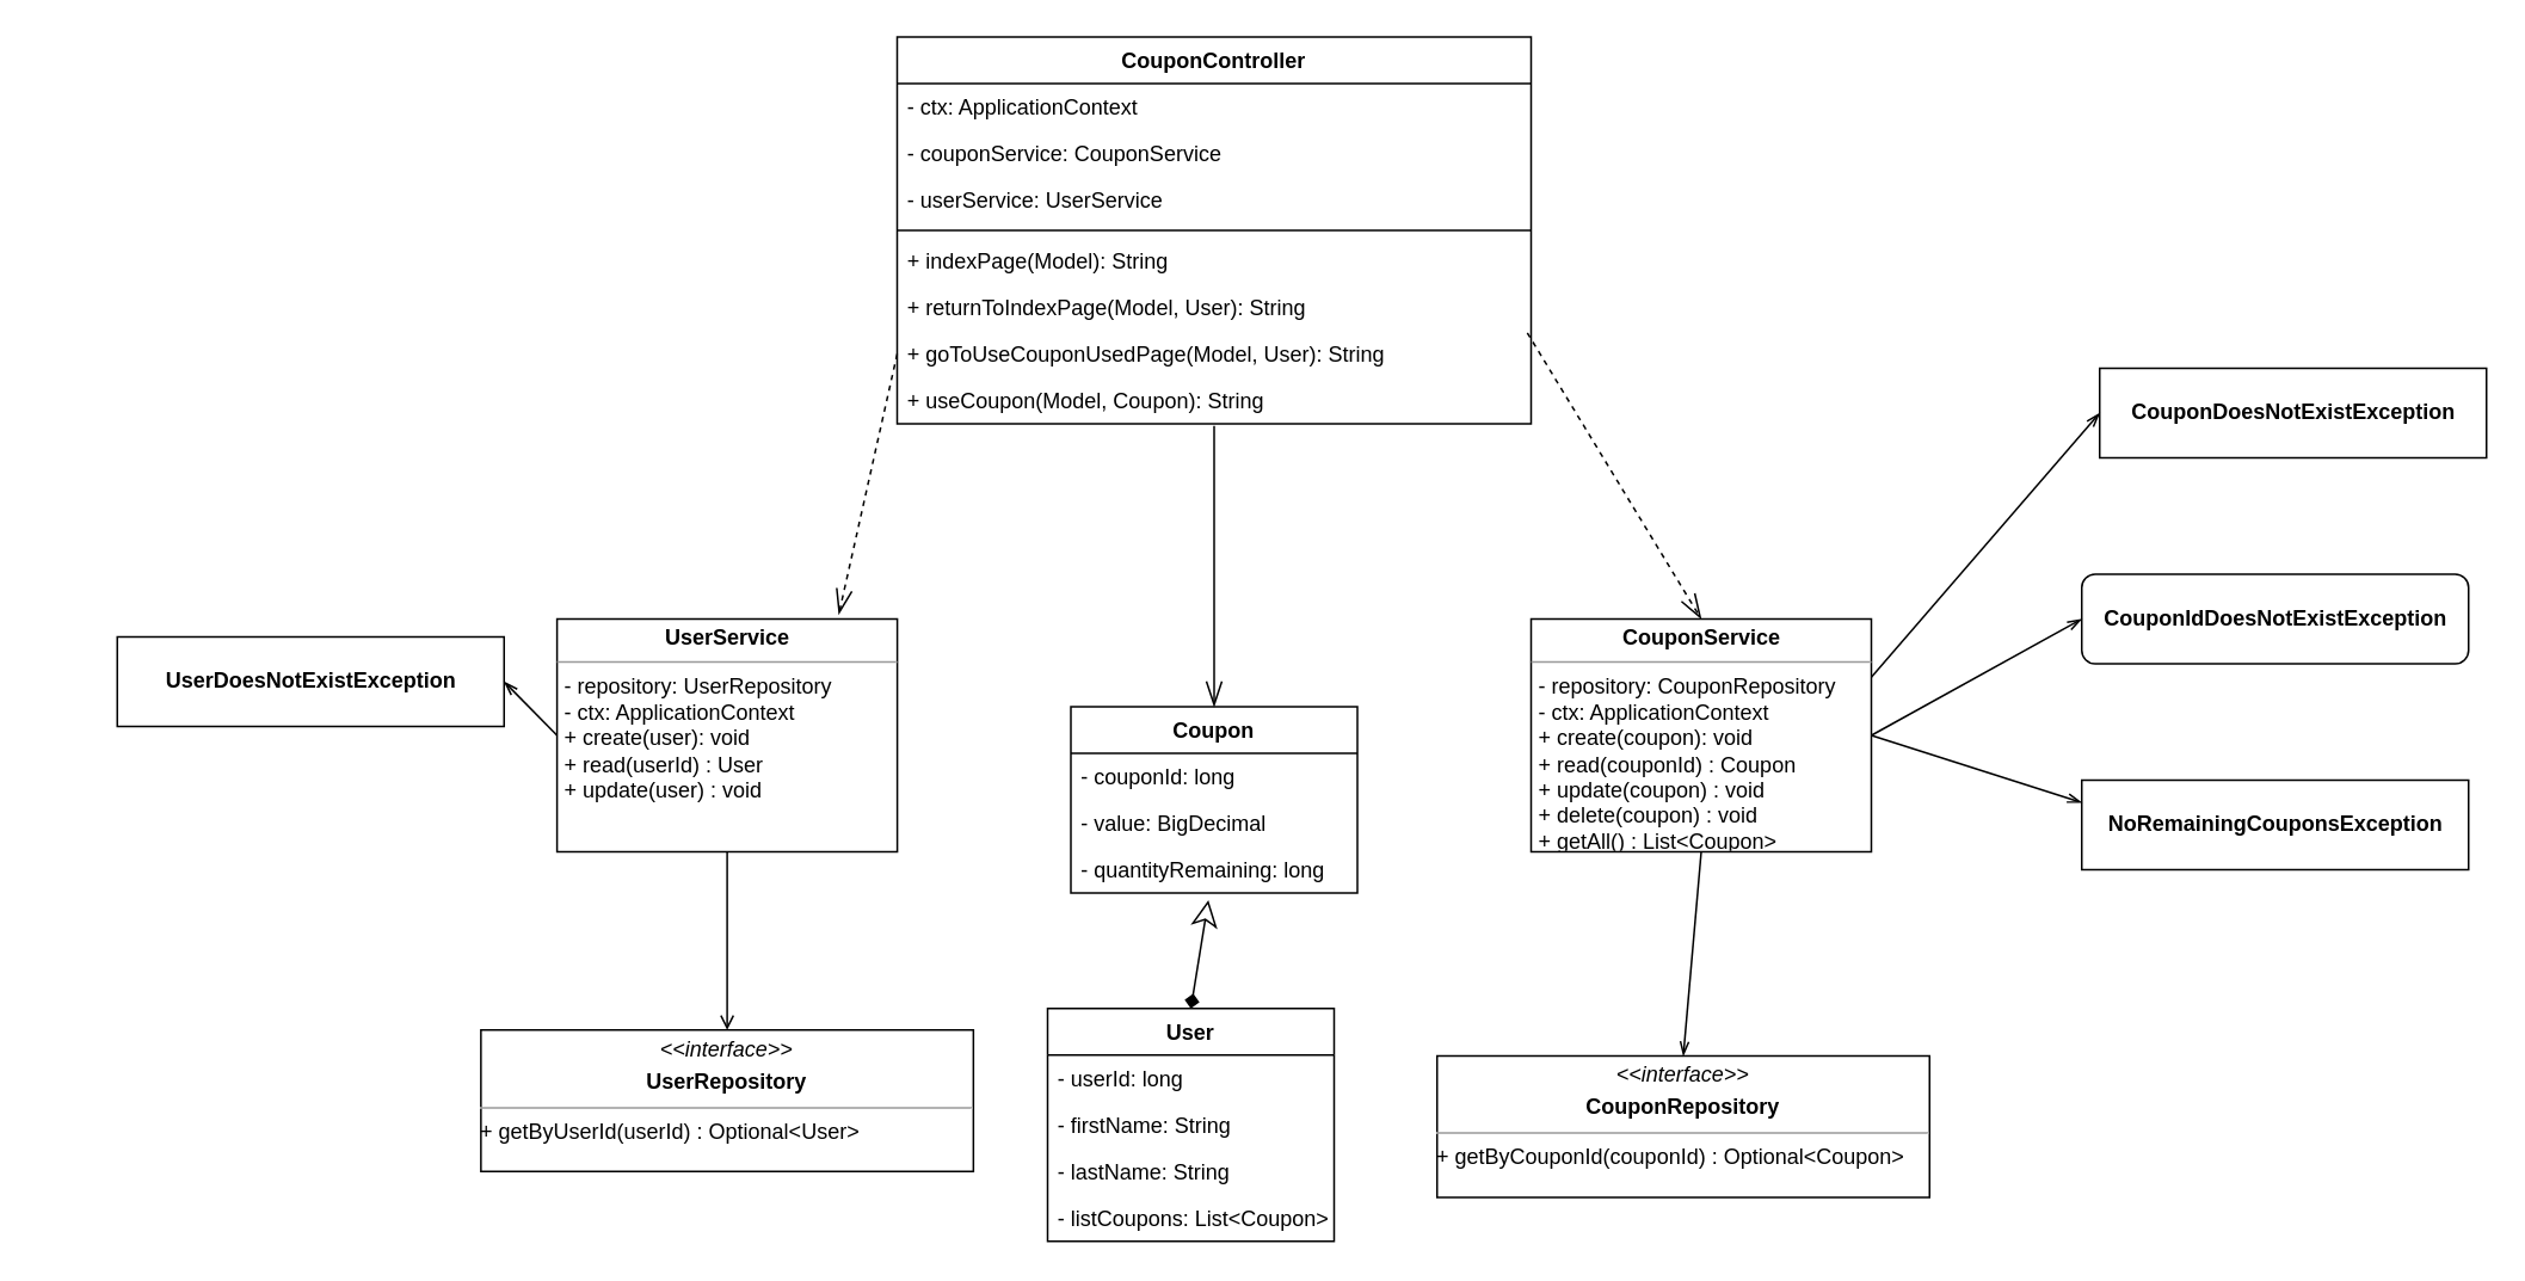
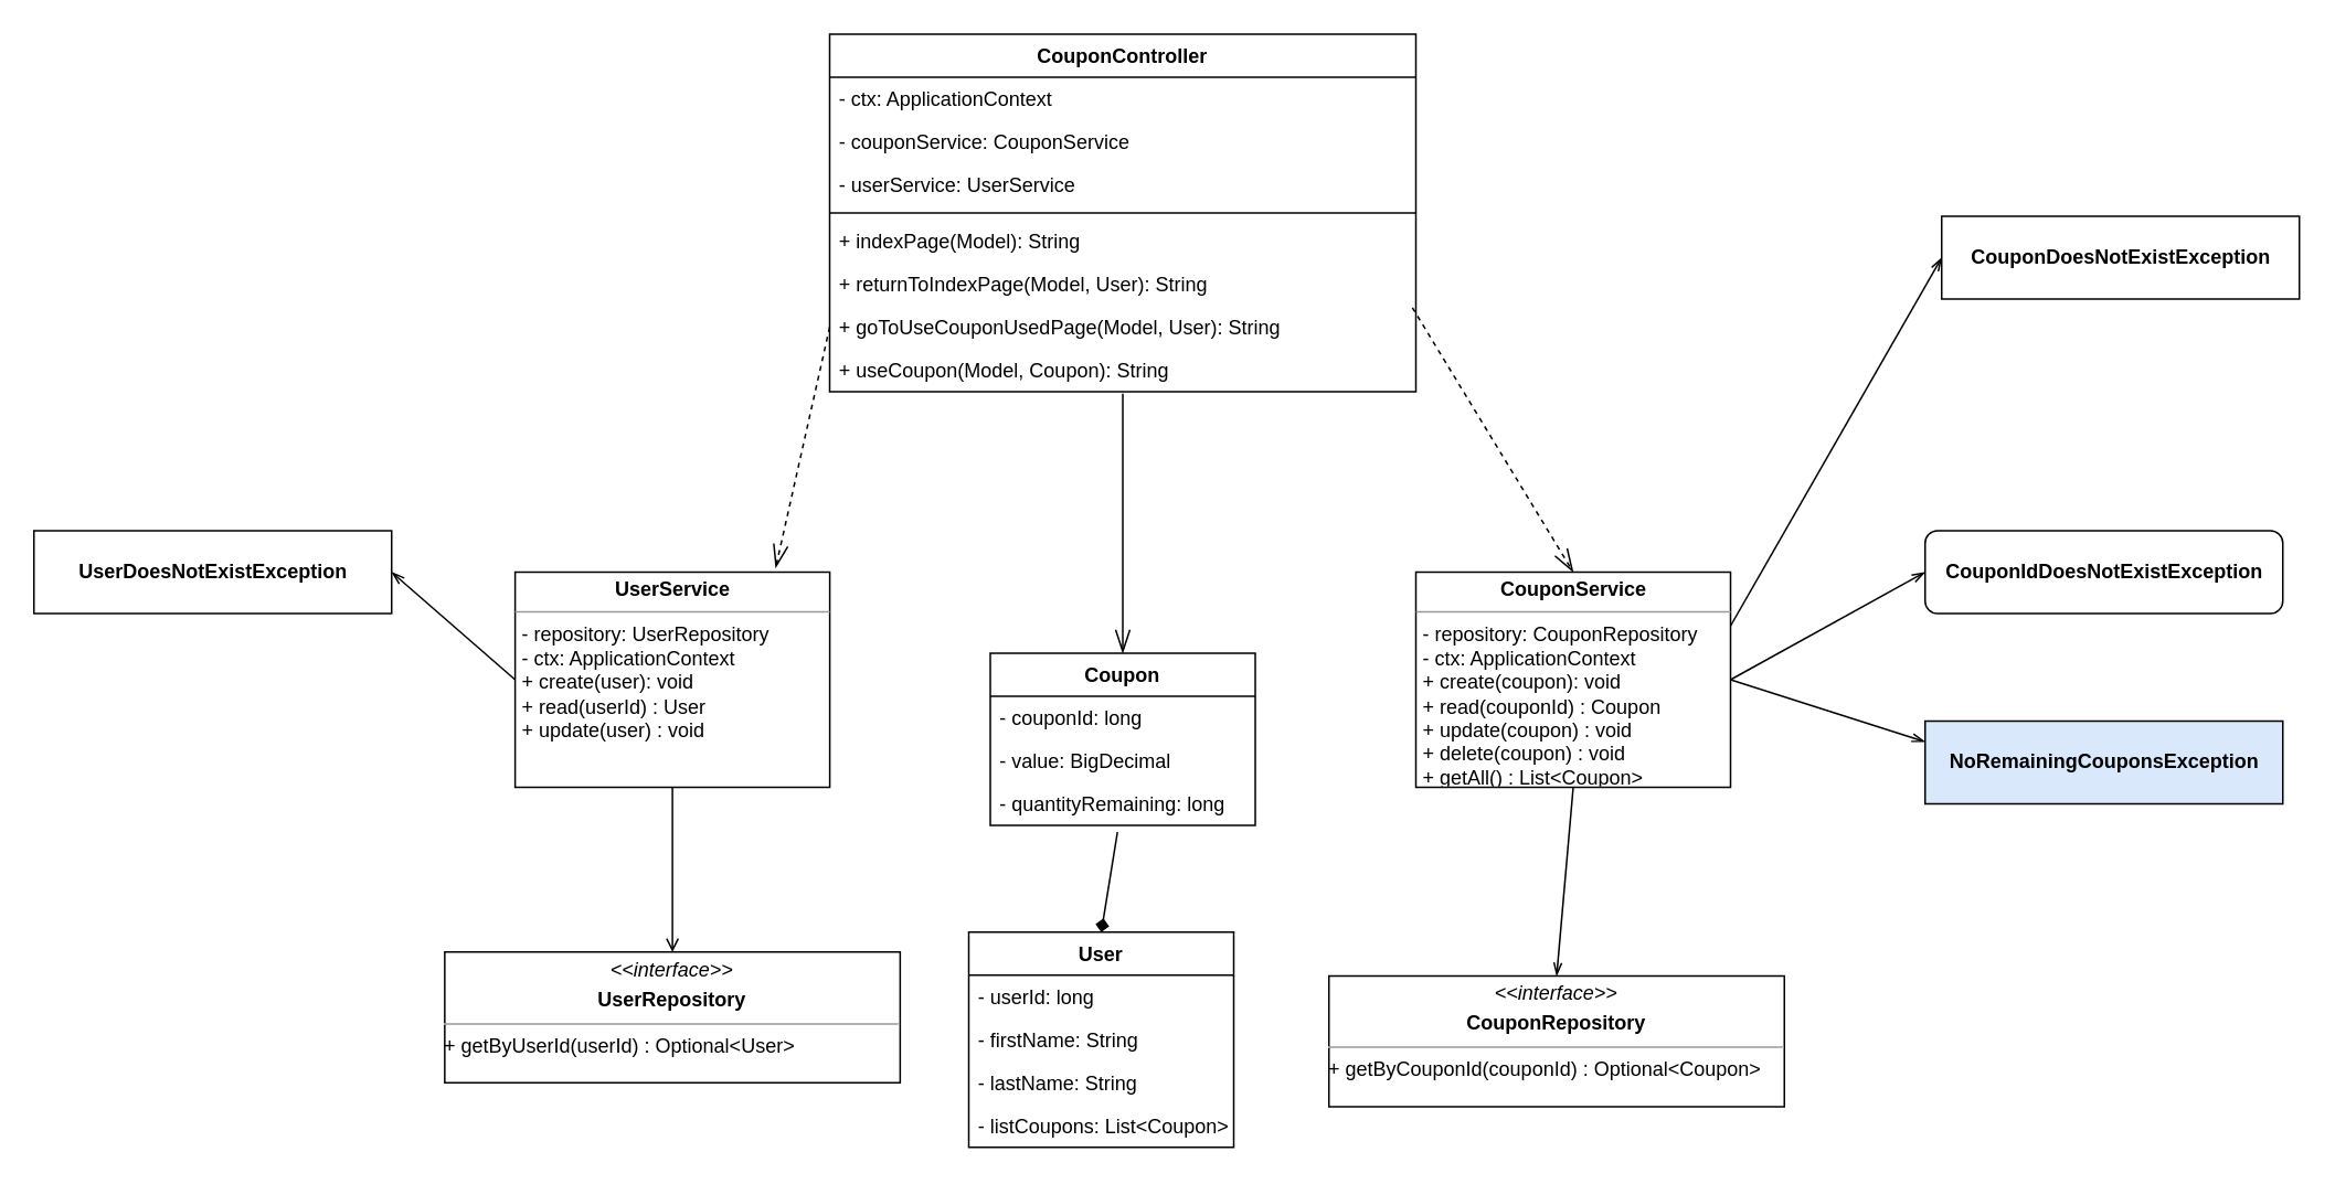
  <mxCell id="0" />
  <mxCell id="1" parent="0" />
  <mxCell id="2" value="User" style="swimlane;fontStyle=1;align=center;verticalAlign=top;childLayout=stackLayout;horizontal=1;startSize=26;horizontalStack=0;resizeParent=1;resizeParentMax=0;resizeLast=0;collapsible=1;marginBottom=0;" parent="1" vertex="1"><mxGeometry x="584.5" y="562.5" width="160" height="130" as="geometry" /></mxCell>
  <mxCell id="3" value="- userId: long" style="text;strokeColor=none;fillColor=none;align=left;verticalAlign=top;spacingLeft=4;spacingRight=4;overflow=hidden;rotatable=0;points=[[0,0.5],[1,0.5]];portConstraint=eastwest;" parent="2" vertex="1"><mxGeometry y="26" width="160" height="26" as="geometry" /></mxCell>
  <mxCell id="4" value="- firstName: String" style="text;strokeColor=none;fillColor=none;align=left;verticalAlign=top;spacingLeft=4;spacingRight=4;overflow=hidden;rotatable=0;points=[[0,0.5],[1,0.5]];portConstraint=eastwest;" parent="2" vertex="1"><mxGeometry y="52" width="160" height="26" as="geometry" /></mxCell>
  <mxCell id="5" value="- lastName: String" style="text;strokeColor=none;fillColor=none;align=left;verticalAlign=top;spacingLeft=4;spacingRight=4;overflow=hidden;rotatable=0;points=[[0,0.5],[1,0.5]];portConstraint=eastwest;" parent="2" vertex="1"><mxGeometry y="78" width="160" height="26" as="geometry" /></mxCell>
  <mxCell id="6" value="- listCoupons: List&lt;Coupon&gt;" style="text;strokeColor=none;fillColor=none;align=left;verticalAlign=top;spacingLeft=4;spacingRight=4;overflow=hidden;rotatable=0;points=[[0,0.5],[1,0.5]];portConstraint=eastwest;" parent="2" vertex="1"><mxGeometry y="104" width="160" height="26" as="geometry" /></mxCell>
  <mxCell id="7" value="Coupon" style="swimlane;fontStyle=1;align=center;verticalAlign=top;childLayout=stackLayout;horizontal=1;startSize=26;horizontalStack=0;resizeParent=1;resizeParentMax=0;resizeLast=0;collapsible=1;marginBottom=0;" parent="1" vertex="1"><mxGeometry x="597.5" y="394" width="160" height="104" as="geometry" /></mxCell>
  <mxCell id="8" value="- couponId: long" style="text;strokeColor=none;fillColor=none;align=left;verticalAlign=top;spacingLeft=4;spacingRight=4;overflow=hidden;rotatable=0;points=[[0,0.5],[1,0.5]];portConstraint=eastwest;" parent="7" vertex="1"><mxGeometry y="26" width="160" height="26" as="geometry" /></mxCell>
  <mxCell id="9" value="- value: BigDecimal" style="text;strokeColor=none;fillColor=none;align=left;verticalAlign=top;spacingLeft=4;spacingRight=4;overflow=hidden;rotatable=0;points=[[0,0.5],[1,0.5]];portConstraint=eastwest;" parent="7" vertex="1"><mxGeometry y="52" width="160" height="26" as="geometry" /></mxCell>
  <mxCell id="10" value="- quantityRemaining: long" style="text;strokeColor=none;fillColor=none;align=left;verticalAlign=top;spacingLeft=4;spacingRight=4;overflow=hidden;rotatable=0;points=[[0,0.5],[1,0.5]];portConstraint=eastwest;" parent="7" vertex="1"><mxGeometry y="78" width="160" height="26" as="geometry" /></mxCell>
- <mxCell id="11" value="" style="endArrow=classic;endFill=0;endSize=12;html=1;exitX=0.5;exitY=0;exitDx=0;exitDy=0;startArrow=diamond;startFill=1;entryX=0.48;entryY=1.154;entryDx=0;entryDy=0;entryPerimeter=0;" parent="1" source="2" edge="1" target="10"><mxGeometry width="160" relative="1" as="geometry"><mxPoint x="452" y="-74" as="sourcePoint" /><mxPoint x="402" y="446" as="targetPoint" /></mxGeometry></mxCell>
+ <mxCell id="11" value="" style="endArrow=none;endFill=0;endSize=12;html=1;exitX=0.5;exitY=0;exitDx=0;exitDy=0;startArrow=diamond;startFill=1;entryX=0.48;entryY=1.154;entryDx=0;entryDy=0;entryPerimeter=0;" parent="1" source="2" edge="1" target="10"><mxGeometry width="160" relative="1" as="geometry"><mxPoint x="452" y="-74" as="sourcePoint" /><mxPoint x="402" y="446" as="targetPoint" /></mxGeometry></mxCell>
  <mxCell id="12" value="&lt;p style=&quot;margin: 0px ; margin-top: 4px ; text-align: center&quot;&gt;&lt;b&gt;CouponService&lt;/b&gt;&lt;/p&gt;&lt;hr size=&quot;1&quot;&gt;&lt;p style=&quot;margin: 0px ; margin-left: 4px&quot;&gt;- repository: CouponRepository&lt;/p&gt;&lt;p style=&quot;margin: 0px ; margin-left: 4px&quot;&gt;- ctx: ApplicationContext&lt;/p&gt;&lt;p style=&quot;margin: 0px ; margin-left: 4px&quot;&gt;+ create(coupon): void&lt;br&gt;+ read(couponId) : Coupon&lt;/p&gt;&lt;p style=&quot;margin: 0px ; margin-left: 4px&quot;&gt;+ update(coupon) : void&lt;br&gt;+ delete(coupon) : void&lt;/p&gt;&lt;p style=&quot;margin: 0px ; margin-left: 4px&quot;&gt;+ getAll() : List&amp;lt;Coupon&amp;gt;&lt;/p&gt;" style="verticalAlign=top;align=left;overflow=fill;fontSize=12;fontFamily=Helvetica;html=1;" parent="1" vertex="1"><mxGeometry x="854.5" y="345" width="190" height="130" as="geometry" /></mxCell>
  <mxCell id="13" value="&lt;p style=&quot;margin: 0px ; margin-top: 4px ; text-align: center&quot;&gt;&lt;i&gt;&amp;lt;&amp;lt;interface&amp;gt;&amp;gt;&lt;/i&gt;&lt;/p&gt;&lt;p style=&quot;margin: 0px ; margin-top: 4px ; text-align: center&quot;&gt;&lt;b&gt;CouponRepository&lt;/b&gt;&lt;/p&gt;&lt;hr size=&quot;1&quot;&gt;&lt;div style=&quot;height: 2px&quot;&gt;+ getByCouponId(couponId) : Optional&amp;lt;Coupon&amp;gt;&lt;/div&gt;" style="verticalAlign=top;align=left;overflow=fill;fontSize=12;fontFamily=Helvetica;html=1;" parent="1" vertex="1"><mxGeometry x="802" y="589" width="275" height="79" as="geometry" /></mxCell>
  <mxCell id="14" value="" style="endArrow=none;endFill=0;endSize=12;html=1;exitX=0.5;exitY=0;exitDx=0;exitDy=0;entryX=0.5;entryY=1;entryDx=0;entryDy=0;startArrow=openThin;startFill=0;" parent="1" source="13" target="12" edge="1"><mxGeometry width="160" relative="1" as="geometry"><mxPoint x="704.5" y="620" as="sourcePoint" /><mxPoint x="864.5" y="620" as="targetPoint" /></mxGeometry></mxCell>
  <mxCell id="15" value="" style="endArrow=openThin;endFill=0;endSize=12;html=1;exitX=0.5;exitY=1.044;exitDx=0;exitDy=0;exitPerimeter=0;" parent="1" source="24" target="7" edge="1"><mxGeometry width="160" relative="1" as="geometry"><mxPoint x="677.5" y="262" as="sourcePoint" /><mxPoint x="787" y="96" as="targetPoint" /></mxGeometry></mxCell>
  <mxCell id="16" value="CouponController" style="swimlane;fontStyle=1;align=center;verticalAlign=top;childLayout=stackLayout;horizontal=1;startSize=26;horizontalStack=0;resizeParent=1;resizeParentMax=0;resizeLast=0;collapsible=1;marginBottom=0;" parent="1" vertex="1"><mxGeometry x="500.5" y="20" width="354" height="216" as="geometry" /></mxCell>
  <mxCell id="17" value="- ctx: ApplicationContext" style="text;strokeColor=none;fillColor=none;align=left;verticalAlign=top;spacingLeft=4;spacingRight=4;overflow=hidden;rotatable=0;points=[[0,0.5],[1,0.5]];portConstraint=eastwest;" vertex="1" parent="16"><mxGeometry y="26" width="354" height="26" as="geometry" /></mxCell>
  <mxCell id="18" value="- couponService: CouponService" style="text;strokeColor=none;fillColor=none;align=left;verticalAlign=top;spacingLeft=4;spacingRight=4;overflow=hidden;rotatable=0;points=[[0,0.5],[1,0.5]];portConstraint=eastwest;" vertex="1" parent="16"><mxGeometry y="52" width="354" height="26" as="geometry" /></mxCell>
  <mxCell id="19" value="- userService: UserService" style="text;strokeColor=none;fillColor=none;align=left;verticalAlign=top;spacingLeft=4;spacingRight=4;overflow=hidden;rotatable=0;points=[[0,0.5],[1,0.5]];portConstraint=eastwest;" vertex="1" parent="16"><mxGeometry y="78" width="354" height="26" as="geometry" /></mxCell>
  <mxCell id="20" value="" style="line;strokeWidth=1;fillColor=none;align=left;verticalAlign=middle;spacingTop=-1;spacingLeft=3;spacingRight=3;rotatable=0;labelPosition=right;points=[];portConstraint=eastwest;" vertex="1" parent="16"><mxGeometry y="104" width="354" height="8" as="geometry" /></mxCell>
  <mxCell id="21" value="+ indexPage(Model): String" style="text;strokeColor=none;fillColor=none;align=left;verticalAlign=top;spacingLeft=4;spacingRight=4;overflow=hidden;rotatable=0;points=[[0,0.5],[1,0.5]];portConstraint=eastwest;" parent="16" vertex="1"><mxGeometry y="112" width="354" height="26" as="geometry" /></mxCell>
  <mxCell id="22" value="+ returnToIndexPage(Model, User): String" style="text;strokeColor=none;fillColor=none;align=left;verticalAlign=top;spacingLeft=4;spacingRight=4;overflow=hidden;rotatable=0;points=[[0,0.5],[1,0.5]];portConstraint=eastwest;" vertex="1" parent="16"><mxGeometry y="138" width="354" height="26" as="geometry" /></mxCell>
  <mxCell id="23" value="+ goToUseCouponUsedPage(Model, User): String" style="text;strokeColor=none;fillColor=none;align=left;verticalAlign=top;spacingLeft=4;spacingRight=4;overflow=hidden;rotatable=0;points=[[0,0.5],[1,0.5]];portConstraint=eastwest;" vertex="1" parent="16"><mxGeometry y="164" width="354" height="26" as="geometry" /></mxCell>
  <mxCell id="24" value="+ useCoupon(Model, Coupon): String" style="text;strokeColor=none;fillColor=none;align=left;verticalAlign=top;spacingLeft=4;spacingRight=4;overflow=hidden;rotatable=0;points=[[0,0.5],[1,0.5]];portConstraint=eastwest;" vertex="1" parent="16"><mxGeometry y="190" width="354" height="26" as="geometry" /></mxCell>
  <mxCell id="25" value="" style="endArrow=openThin;endFill=0;endSize=12;html=1;exitX=0.994;exitY=1.055;exitDx=0;exitDy=0;exitPerimeter=0;entryX=0.5;entryY=0;entryDx=0;entryDy=0;dashed=1;" parent="1" edge="1" target="12"><mxGeometry width="160" relative="1" as="geometry"><mxPoint x="852.379" y="185.207" as="sourcePoint" /><mxPoint x="852" y="246" as="targetPoint" /></mxGeometry></mxCell>
  <mxCell id="26" value="&lt;p style=&quot;margin: 0px ; margin-top: 4px ; text-align: center&quot;&gt;&lt;b&gt;UserService&lt;/b&gt;&lt;/p&gt;&lt;hr size=&quot;1&quot;&gt;&lt;p style=&quot;margin: 0px 0px 0px 4px&quot;&gt;- repository: UserRepository&lt;/p&gt;&lt;p style=&quot;margin: 0px 0px 0px 4px&quot;&gt;- ctx: ApplicationContext&lt;/p&gt;&lt;p style=&quot;margin: 0px ; margin-left: 4px&quot;&gt;&lt;span&gt;+ create(user): void&lt;/span&gt;&lt;br&gt;&lt;/p&gt;&lt;p style=&quot;margin: 0px 0px 0px 4px&quot;&gt;+ read(userId) : User&lt;/p&gt;&lt;p style=&quot;margin: 0px 0px 0px 4px&quot;&gt;+ update(user) : void&lt;br&gt;&lt;br&gt;&lt;/p&gt;" style="verticalAlign=top;align=left;overflow=fill;fontSize=12;fontFamily=Helvetica;html=1;" vertex="1" parent="1"><mxGeometry x="310.571" y="345" width="190" height="130" as="geometry" /></mxCell>
  <mxCell id="27" value="&lt;p style=&quot;margin: 0px ; margin-top: 4px ; text-align: center&quot;&gt;&lt;i&gt;&amp;lt;&amp;lt;interface&amp;gt;&amp;gt;&lt;/i&gt;&lt;/p&gt;&lt;p style=&quot;margin: 0px ; margin-top: 4px ; text-align: center&quot;&gt;&lt;b&gt;UserRepository&lt;/b&gt;&lt;/p&gt;&lt;hr size=&quot;1&quot;&gt;&lt;div style=&quot;height: 2px&quot;&gt;+ getByUserId(userId) : Optional&amp;lt;User&amp;gt;&lt;/div&gt;" style="verticalAlign=top;align=left;overflow=fill;fontSize=12;fontFamily=Helvetica;html=1;" vertex="1" parent="1"><mxGeometry x="268.071" y="574.5" width="275" height="79" as="geometry" /></mxCell>
  <mxCell id="28" value="" style="endArrow=none;endFill=0;endSize=12;html=1;exitX=0.5;exitY=0;exitDx=0;exitDy=0;entryX=0.5;entryY=1;entryDx=0;entryDy=0;startArrow=open;startFill=0;" edge="1" parent="1" source="27" target="26"><mxGeometry width="160" relative="1" as="geometry"><mxPoint x="30.071" y="716" as="sourcePoint" /><mxPoint x="190.071" y="716" as="targetPoint" /></mxGeometry></mxCell>
  <mxCell id="29" value="" style="endArrow=openThin;endFill=0;endSize=12;html=1;exitX=0;exitY=0.5;exitDx=0;exitDy=0;entryX=0.828;entryY=-0.02;entryDx=0;entryDy=0;entryPerimeter=0;dashed=1;" edge="1" parent="1" target="26" source="23"><mxGeometry width="160" relative="1" as="geometry"><mxPoint x="110" y="364.857" as="sourcePoint" /><mxPoint x="177.571" y="342" as="targetPoint" /></mxGeometry></mxCell>
  <mxCell id="30" value="&lt;b&gt;CouponIdDoesNotExistException&lt;/b&gt;" style="html=1;rounded=1;" vertex="1" parent="1"><mxGeometry x="1162" y="320" width="216" height="50" as="geometry" /></mxCell>
- <mxCell id="31" value="&lt;b&gt;NoRemainingCouponsException&lt;/b&gt;" style="html=1;" vertex="1" parent="1"><mxGeometry x="1162" y="435" width="216" height="50" as="geometry" /></mxCell>
+ <mxCell id="31" value="&lt;b&gt;NoRemainingCouponsException&lt;/b&gt;" style="html=1;fillColor=#dae8fc;" vertex="1" parent="1"><mxGeometry x="1162" y="435" width="216" height="50" as="geometry" /></mxCell>
  <mxCell id="32" value="" style="endArrow=none;endFill=0;endSize=12;html=1;exitX=0;exitY=0.5;exitDx=0;exitDy=0;entryX=1;entryY=0.5;entryDx=0;entryDy=0;startArrow=openThin;startFill=0;" edge="1" parent="1" source="30" target="12"><mxGeometry width="160" relative="1" as="geometry"><mxPoint x="949" y="598.5" as="sourcePoint" /><mxPoint x="959" y="486" as="targetPoint" /></mxGeometry></mxCell>
  <mxCell id="33" value="" style="endArrow=none;endFill=0;endSize=12;html=1;exitX=0;exitY=0.25;exitDx=0;exitDy=0;entryX=1;entryY=0.5;entryDx=0;entryDy=0;startArrow=openThin;startFill=0;" edge="1" parent="1" source="31" target="12"><mxGeometry width="160" relative="1" as="geometry"><mxPoint x="1171.5" y="356" as="sourcePoint" /><mxPoint x="1054" y="421" as="targetPoint" /></mxGeometry></mxCell>
- <mxCell id="34" value="&lt;b&gt;UserDoesNotExistException&lt;/b&gt;" style="html=1;" vertex="1" parent="1"><mxGeometry x="65" y="355" width="216" height="50" as="geometry" /></mxCell>
+ <mxCell id="34" value="&lt;b&gt;UserDoesNotExistException&lt;/b&gt;" style="html=1;" vertex="1" parent="1"><mxGeometry x="20" y="320" width="216" height="50" as="geometry" /></mxCell>
  <mxCell id="35" value="" style="endArrow=none;endFill=0;endSize=12;html=1;exitX=1;exitY=0.5;exitDx=0;exitDy=0;entryX=0;entryY=0.5;entryDx=0;entryDy=0;startArrow=openThin;startFill=0;" edge="1" parent="1" source="34" target="26"><mxGeometry width="160" relative="1" as="geometry"><mxPoint x="-193" y="598.5" as="sourcePoint" /><mxPoint x="-98" y="411" as="targetPoint" /></mxGeometry></mxCell>
- <mxCell id="36" value="&lt;b&gt;CouponDoesNotExistException&lt;/b&gt;" style="html=1;" vertex="1" parent="1"><mxGeometry x="1172" y="205" width="216" height="50" as="geometry" /></mxCell>
+ <mxCell id="36" value="&lt;b&gt;CouponDoesNotExistException&lt;/b&gt;" style="html=1;" vertex="1" parent="1"><mxGeometry x="1172" y="130" width="216" height="50" as="geometry" /></mxCell>
  <mxCell id="37" value="" style="endArrow=none;endFill=0;endSize=12;html=1;exitX=0;exitY=0.5;exitDx=0;exitDy=0;entryX=1;entryY=0.25;entryDx=0;entryDy=0;startArrow=openThin;startFill=0;" edge="1" parent="1" source="36" target="12"><mxGeometry width="160" relative="1" as="geometry"><mxPoint x="1172.286" y="354.571" as="sourcePoint" /><mxPoint x="1055.143" y="420.286" as="targetPoint" /></mxGeometry></mxCell>
